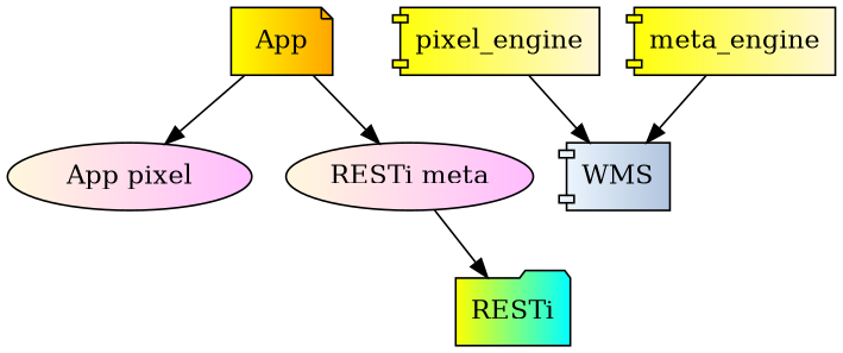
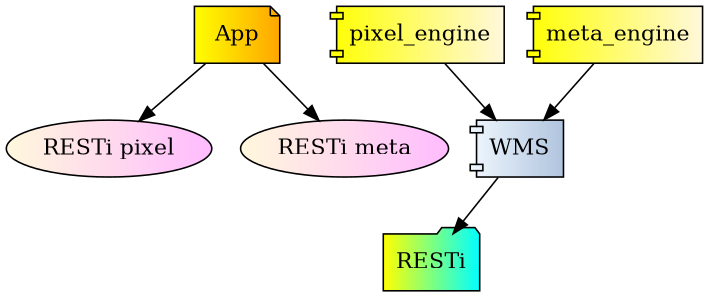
  digraph {
    node [fillcolor="cornsilk:plum1" shape=component style=filled]
    n1 [fillcolor="yellow:orange" label=App shape=note]
-   n2 [label="App pixel" shape=ellipse]
+   n2 [label="RESTi pixel" shape=ellipse]
    n3 [label="RESTi meta" shape=ellipse]
    n4 [fillcolor="yellow:cornsilk" label=pixel_engine]
    n5 [fillcolor="aliceblue:lightsteelblue" label=WMS]
    n6 [fillcolor="yellow:cornsilk" label=meta_engine]
    n7 [fillcolor="yellow:cyan" label=RESTi shape=folder]
    n1 -> n2
    n1 -> n3
    n4 -> n5
-   n3 -> n7
+   n5 -> n7
    n6 -> n5
  }
